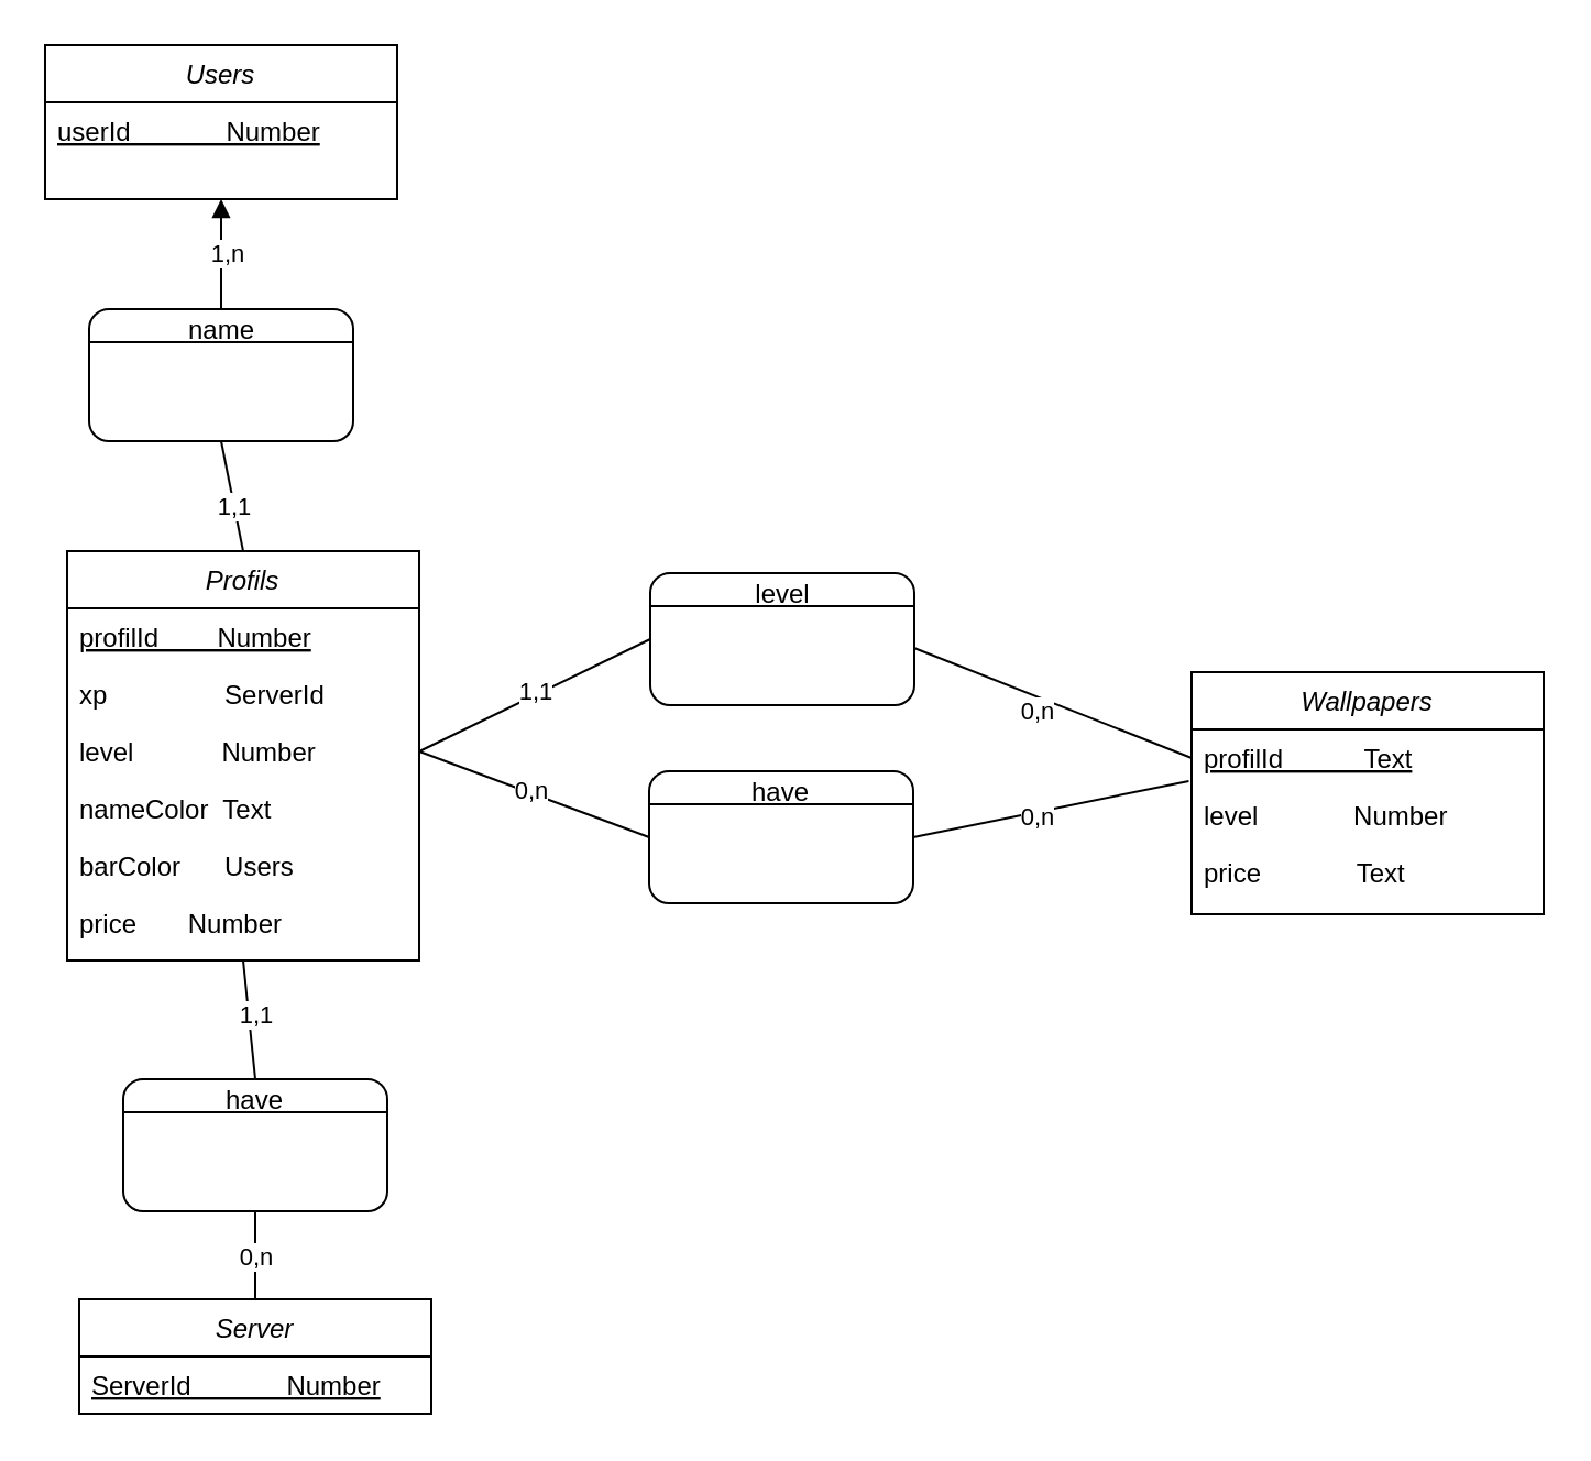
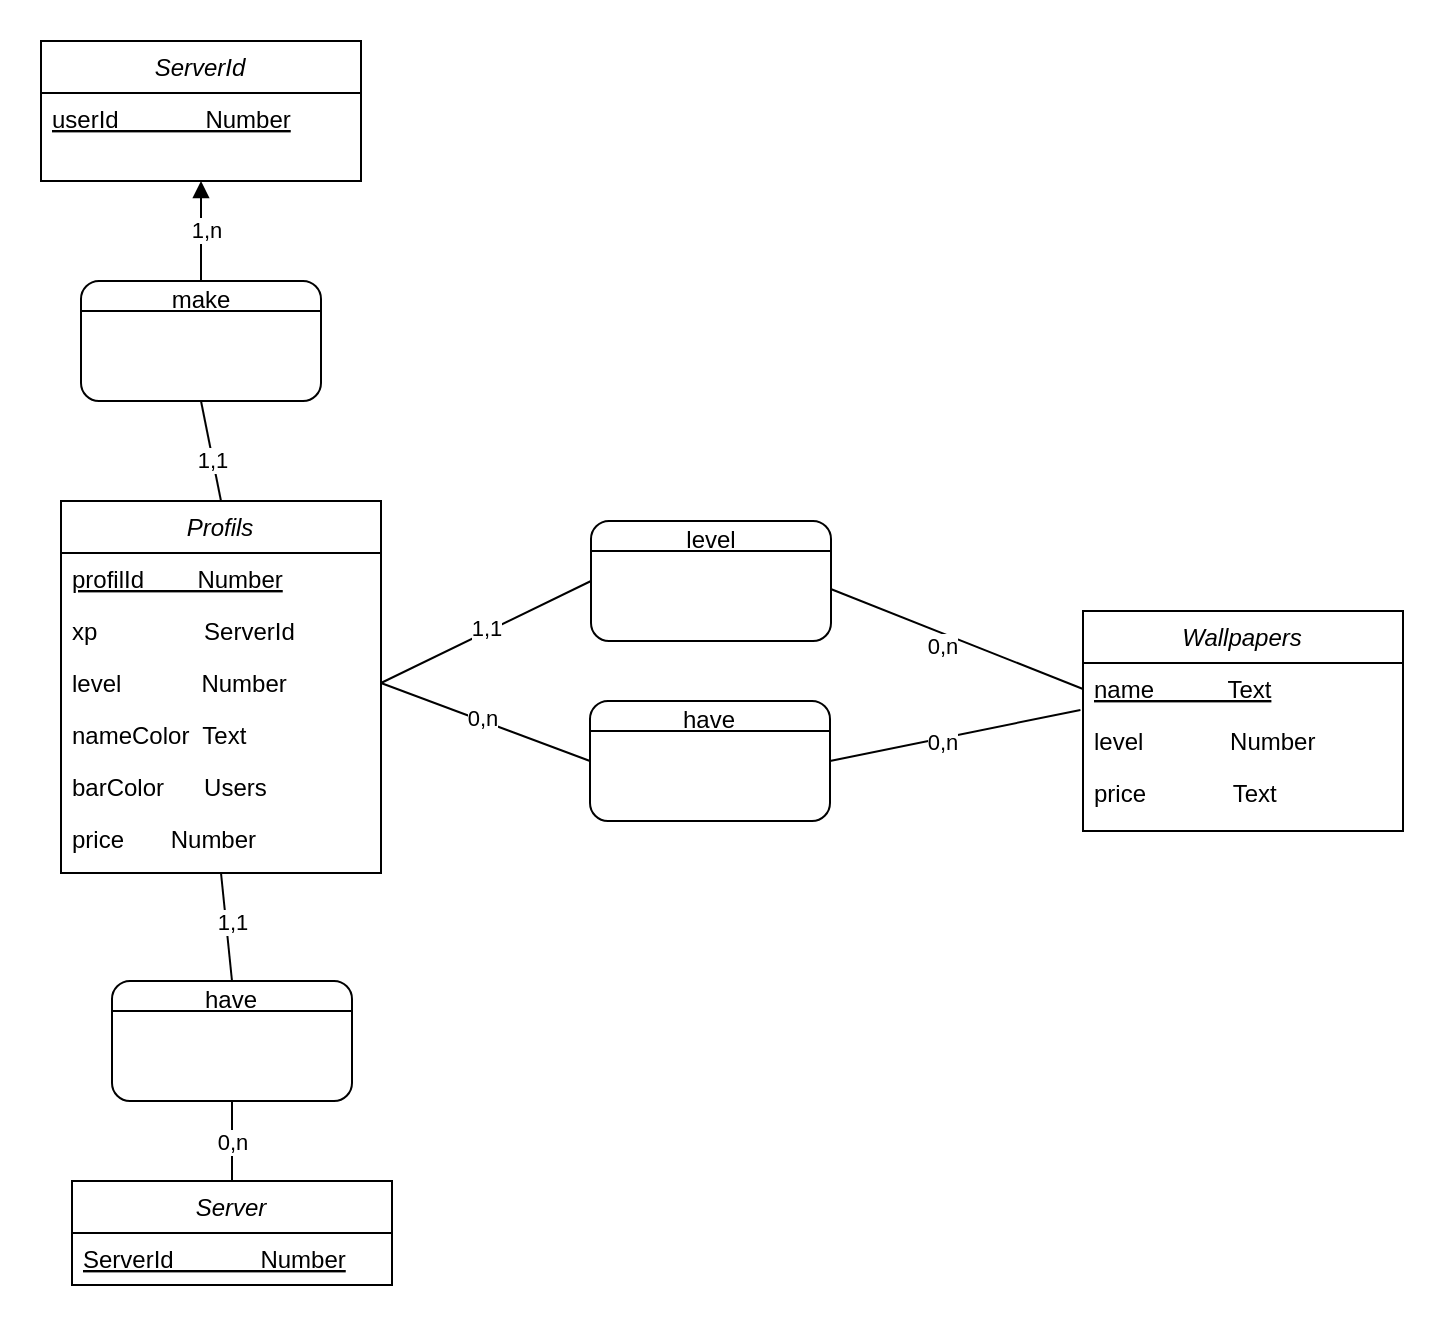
  <mxCell id="0" />
  <mxCell id="1" parent="0" />
- <mxCell id="2" value="Users" style="swimlane;fontStyle=2;align=center;verticalAlign=top;childLayout=stackLayout;horizontal=1;startSize=26;horizontalStack=0;resizeParent=1;resizeLast=0;collapsible=1;marginBottom=0;rounded=0;shadow=0;strokeWidth=1;" parent="1" vertex="1"><mxGeometry x="20" y="20" width="160" height="70" as="geometry"><mxRectangle x="230" y="140" width="160" height="26" as="alternateBounds" /></mxGeometry></mxCell>
+ <mxCell id="2" value="ServerId" style="swimlane;fontStyle=2;align=center;verticalAlign=top;childLayout=stackLayout;horizontal=1;startSize=26;horizontalStack=0;resizeParent=1;resizeLast=0;collapsible=1;marginBottom=0;rounded=0;shadow=0;strokeWidth=1;" parent="1" vertex="1"><mxGeometry x="20" y="20" width="160" height="70" as="geometry"><mxRectangle x="230" y="140" width="160" height="26" as="alternateBounds" /></mxGeometry></mxCell>
  <mxCell id="3" value="userId             Number" style="text;align=left;verticalAlign=top;spacingLeft=4;spacingRight=4;overflow=hidden;rotatable=0;points=[[0,0.5],[1,0.5]];portConstraint=eastwest;fontStyle=4" parent="2" vertex="1"><mxGeometry y="26" width="160" height="26" as="geometry" /></mxCell>
  <mxCell id="4" value="Wallpapers" style="swimlane;fontStyle=2;align=center;verticalAlign=top;childLayout=stackLayout;horizontal=1;startSize=26;horizontalStack=0;resizeParent=1;resizeLast=0;collapsible=1;marginBottom=0;rounded=0;shadow=0;strokeWidth=1;" parent="1" vertex="1"><mxGeometry x="541" y="305" width="160" height="110" as="geometry"><mxRectangle x="230" y="140" width="160" height="26" as="alternateBounds" /></mxGeometry></mxCell>
- <mxCell id="5" value="profilId           Text" style="text;align=left;verticalAlign=top;spacingLeft=4;spacingRight=4;overflow=hidden;rotatable=0;points=[[0,0.5],[1,0.5]];portConstraint=eastwest;fontStyle=4" parent="4" vertex="1"><mxGeometry y="26" width="160" height="26" as="geometry" /></mxCell>
+ <mxCell id="5" value="name           Text" style="text;align=left;verticalAlign=top;spacingLeft=4;spacingRight=4;overflow=hidden;rotatable=0;points=[[0,0.5],[1,0.5]];portConstraint=eastwest;fontStyle=4" parent="4" vertex="1"><mxGeometry y="26" width="160" height="26" as="geometry" /></mxCell>
  <mxCell id="6" value="level             Number" style="text;align=left;verticalAlign=top;spacingLeft=4;spacingRight=4;overflow=hidden;rotatable=0;points=[[0,0.5],[1,0.5]];portConstraint=eastwest;rounded=0;shadow=0;html=0;" parent="4" vertex="1"><mxGeometry y="52" width="160" height="26" as="geometry" /></mxCell>
  <mxCell id="7" value="price             Text" style="text;align=left;verticalAlign=top;spacingLeft=4;spacingRight=4;overflow=hidden;rotatable=0;points=[[0,0.5],[1,0.5]];portConstraint=eastwest;rounded=0;shadow=0;html=0;" parent="4" vertex="1"><mxGeometry y="78" width="160" height="26" as="geometry" /></mxCell>
  <mxCell id="8" value="" style="rounded=1;whiteSpace=wrap;html=1;" parent="1" vertex="1"><mxGeometry x="295" y="260" width="120" height="60" as="geometry" /></mxCell>
  <mxCell id="9" value="" style="endArrow=none;html=1;rounded=0;entryX=1;entryY=0.25;entryDx=0;entryDy=0;exitX=0;exitY=0.25;exitDx=0;exitDy=0;" parent="1" source="8" target="8" edge="1"><mxGeometry width="50" height="50" relative="1" as="geometry"><mxPoint x="301" y="260" as="sourcePoint" /><mxPoint x="351" y="210" as="targetPoint" /></mxGeometry></mxCell>
  <mxCell id="10" value="level" style="text;html=1;strokeColor=none;fillColor=none;align=center;verticalAlign=middle;whiteSpace=wrap;rounded=0;" parent="1" vertex="1"><mxGeometry x="290.5" y="260" width="129" height="20" as="geometry" /></mxCell>
  <mxCell id="11" value="" style="endArrow=none;html=1;rounded=0;entryX=0;entryY=0.5;entryDx=0;entryDy=0;exitX=0.999;exitY=0.567;exitDx=0;exitDy=0;exitPerimeter=0;" parent="1" source="8" target="5" edge="1"><mxGeometry width="50" height="50" relative="1" as="geometry"><mxPoint x="441" y="340" as="sourcePoint" /><mxPoint x="491" y="290" as="targetPoint" /></mxGeometry></mxCell>
  <mxCell id="12" value="0,n" style="edgeLabel;html=1;align=center;verticalAlign=middle;resizable=0;points=[];" parent="11" vertex="1" connectable="0"><mxGeometry x="-0.706" y="1" relative="1" as="geometry"><mxPoint x="37" y="22" as="offset" /></mxGeometry></mxCell>
  <mxCell id="13" value="" style="endArrow=none;html=1;rounded=0;entryX=0;entryY=0.5;entryDx=0;entryDy=0;exitX=1;exitY=0.5;exitDx=0;exitDy=0;" parent="1" source="27" target="8" edge="1"><mxGeometry width="50" height="50" relative="1" as="geometry"><mxPoint x="240" y="160" as="sourcePoint" /><mxPoint x="300" y="30" as="targetPoint" /></mxGeometry></mxCell>
  <mxCell id="14" value="1,1" style="edgeLabel;html=1;align=center;verticalAlign=middle;resizable=0;points=[];" parent="13" vertex="1" connectable="0"><mxGeometry x="0.013" y="2" relative="1" as="geometry"><mxPoint as="offset" /></mxGeometry></mxCell>
  <mxCell id="15" value="Server" style="swimlane;fontStyle=2;align=center;verticalAlign=top;childLayout=stackLayout;horizontal=1;startSize=26;horizontalStack=0;resizeParent=1;resizeLast=0;collapsible=1;marginBottom=0;rounded=0;shadow=0;strokeWidth=1;" parent="1" vertex="1"><mxGeometry x="35.5" y="590" width="160" height="52" as="geometry"><mxRectangle x="230" y="140" width="160" height="26" as="alternateBounds" /></mxGeometry></mxCell>
  <mxCell id="16" value="ServerId             Number" style="text;align=left;verticalAlign=top;spacingLeft=4;spacingRight=4;overflow=hidden;rotatable=0;points=[[0,0.5],[1,0.5]];portConstraint=eastwest;fontStyle=4" parent="15" vertex="1"><mxGeometry y="26" width="160" height="26" as="geometry" /></mxCell>
  <mxCell id="17" value="" style="rounded=1;whiteSpace=wrap;html=1;" parent="1" vertex="1"><mxGeometry x="294.5" y="350" width="120" height="60" as="geometry" /></mxCell>
  <mxCell id="18" value="" style="endArrow=none;html=1;rounded=0;entryX=1;entryY=0.25;entryDx=0;entryDy=0;exitX=0;exitY=0.25;exitDx=0;exitDy=0;" parent="1" source="17" target="17" edge="1"><mxGeometry width="50" height="50" relative="1" as="geometry"><mxPoint x="300.5" y="350" as="sourcePoint" /><mxPoint x="350.5" y="300" as="targetPoint" /></mxGeometry></mxCell>
  <mxCell id="19" value="have" style="text;html=1;strokeColor=none;fillColor=none;align=center;verticalAlign=middle;whiteSpace=wrap;rounded=0;" parent="1" vertex="1"><mxGeometry x="290" y="350" width="129" height="20" as="geometry" /></mxCell>
  <mxCell id="20" value="" style="endArrow=none;html=1;rounded=0;entryX=-0.008;entryY=-0.097;entryDx=0;entryDy=0;exitX=1;exitY=0.5;exitDx=0;exitDy=0;entryPerimeter=0;" parent="1" source="17" target="6" edge="1"><mxGeometry width="50" height="50" relative="1" as="geometry"><mxPoint x="281" y="490" as="sourcePoint" /><mxPoint x="331" y="440" as="targetPoint" /></mxGeometry></mxCell>
  <mxCell id="21" value="0,n" style="edgeLabel;html=1;align=center;verticalAlign=middle;resizable=0;points=[];" parent="20" vertex="1" connectable="0"><mxGeometry x="-0.406" y="-1" relative="1" as="geometry"><mxPoint x="19" y="-3" as="offset" /></mxGeometry></mxCell>
  <mxCell id="22" value="" style="endArrow=none;html=1;rounded=0;entryX=0;entryY=0.5;entryDx=0;entryDy=0;exitX=1;exitY=0.5;exitDx=0;exitDy=0;" parent="1" source="27" target="17" edge="1"><mxGeometry width="50" height="50" relative="1" as="geometry"><mxPoint x="230" y="207" as="sourcePoint" /><mxPoint x="290" y="80" as="targetPoint" /></mxGeometry></mxCell>
  <mxCell id="23" value="0,n" style="edgeLabel;html=1;align=center;verticalAlign=middle;resizable=0;points=[];" parent="22" vertex="1" connectable="0"><mxGeometry x="-0.025" y="1" relative="1" as="geometry"><mxPoint as="offset" /></mxGeometry></mxCell>
  <mxCell id="24" value="Profils" style="swimlane;fontStyle=2;align=center;verticalAlign=top;childLayout=stackLayout;horizontal=1;startSize=26;horizontalStack=0;resizeParent=1;resizeLast=0;collapsible=1;marginBottom=0;rounded=0;shadow=0;strokeWidth=1;" parent="1" vertex="1"><mxGeometry x="30" y="250" width="160" height="186" as="geometry"><mxRectangle x="230" y="140" width="160" height="26" as="alternateBounds" /></mxGeometry></mxCell>
  <mxCell id="25" value="profilId        Number" style="text;align=left;verticalAlign=top;spacingLeft=4;spacingRight=4;overflow=hidden;rotatable=0;points=[[0,0.5],[1,0.5]];portConstraint=eastwest;rounded=0;shadow=0;html=0;fontStyle=4" vertex="1" parent="24"><mxGeometry y="26" width="160" height="26" as="geometry" /></mxCell>
  <mxCell id="26" value="xp                ServerId" style="text;align=left;verticalAlign=top;spacingLeft=4;spacingRight=4;overflow=hidden;rotatable=0;points=[[0,0.5],[1,0.5]];portConstraint=eastwest;rounded=0;shadow=0;html=0;" parent="24" vertex="1"><mxGeometry y="52" width="160" height="26" as="geometry" /></mxCell>
  <mxCell id="27" value="level            Number" style="text;align=left;verticalAlign=top;spacingLeft=4;spacingRight=4;overflow=hidden;rotatable=0;points=[[0,0.5],[1,0.5]];portConstraint=eastwest;rounded=0;shadow=0;html=0;" parent="24" vertex="1"><mxGeometry y="78" width="160" height="26" as="geometry" /></mxCell>
  <mxCell id="28" value="nameColor  Text" style="text;align=left;verticalAlign=top;spacingLeft=4;spacingRight=4;overflow=hidden;rotatable=0;points=[[0,0.5],[1,0.5]];portConstraint=eastwest;rounded=0;shadow=0;html=0;" parent="24" vertex="1"><mxGeometry y="104" width="160" height="26" as="geometry" /></mxCell>
  <mxCell id="29" value="barColor      Users" style="text;align=left;verticalAlign=top;spacingLeft=4;spacingRight=4;overflow=hidden;rotatable=0;points=[[0,0.5],[1,0.5]];portConstraint=eastwest;rounded=0;shadow=0;html=0;" parent="24" vertex="1"><mxGeometry y="130" width="160" height="26" as="geometry" /></mxCell>
  <mxCell id="30" value="price       Number" style="text;align=left;verticalAlign=top;spacingLeft=4;spacingRight=4;overflow=hidden;rotatable=0;points=[[0,0.5],[1,0.5]];portConstraint=eastwest;rounded=0;shadow=0;html=0;" parent="24" vertex="1"><mxGeometry y="156" width="160" height="26" as="geometry" /></mxCell>
  <mxCell id="31" value="" style="rounded=1;whiteSpace=wrap;html=1;" parent="1" vertex="1"><mxGeometry x="55.5" y="490" width="120" height="60" as="geometry" /></mxCell>
  <mxCell id="32" value="" style="endArrow=none;html=1;rounded=0;entryX=1;entryY=0.25;entryDx=0;entryDy=0;exitX=0;exitY=0.25;exitDx=0;exitDy=0;" parent="1" source="31" target="31" edge="1"><mxGeometry width="50" height="50" relative="1" as="geometry"><mxPoint x="61.5" y="490" as="sourcePoint" /><mxPoint x="111.5" y="440" as="targetPoint" /></mxGeometry></mxCell>
  <mxCell id="33" value="have" style="text;html=1;strokeColor=none;fillColor=none;align=center;verticalAlign=middle;whiteSpace=wrap;rounded=0;" parent="1" vertex="1"><mxGeometry x="51" y="490" width="129" height="20" as="geometry" /></mxCell>
  <mxCell id="34" value="" style="rounded=1;whiteSpace=wrap;html=1;" parent="1" vertex="1"><mxGeometry x="40" y="140" width="120" height="60" as="geometry" /></mxCell>
  <mxCell id="35" value="" style="endArrow=none;html=1;rounded=0;entryX=1;entryY=0.25;entryDx=0;entryDy=0;exitX=0;exitY=0.25;exitDx=0;exitDy=0;" parent="1" source="34" target="34" edge="1"><mxGeometry width="50" height="50" relative="1" as="geometry"><mxPoint x="46" y="140" as="sourcePoint" /><mxPoint x="96" y="90" as="targetPoint" /></mxGeometry></mxCell>
- <mxCell id="36" value="name" style="text;html=1;strokeColor=none;fillColor=none;align=center;verticalAlign=middle;whiteSpace=wrap;rounded=0;" parent="1" vertex="1"><mxGeometry x="35.5" y="140" width="129" height="20" as="geometry" /></mxCell>
+ <mxCell id="36" value="make" style="text;html=1;strokeColor=none;fillColor=none;align=center;verticalAlign=middle;whiteSpace=wrap;rounded=0;" parent="1" vertex="1"><mxGeometry x="35.5" y="140" width="129" height="20" as="geometry" /></mxCell>
  <mxCell id="37" value="" style="endArrow=block;html=1;rounded=0;entryX=0.5;entryY=1;entryDx=0;entryDy=0;exitX=0.5;exitY=0;exitDx=0;exitDy=0;" parent="1" source="36" target="2" edge="1"><mxGeometry width="50" height="50" relative="1" as="geometry"><mxPoint x="190" y="150" as="sourcePoint" /><mxPoint x="240" y="100" as="targetPoint" /></mxGeometry></mxCell>
  <mxCell id="38" value="1,n" style="edgeLabel;html=1;align=center;verticalAlign=middle;resizable=0;points=[];" parent="37" vertex="1" connectable="0"><mxGeometry x="0.02" y="-2" relative="1" as="geometry"><mxPoint as="offset" /></mxGeometry></mxCell>
  <mxCell id="39" value="" style="endArrow=none;html=1;rounded=0;entryX=0.5;entryY=1;entryDx=0;entryDy=0;exitX=0.5;exitY=0;exitDx=0;exitDy=0;" parent="1" source="24" target="34" edge="1"><mxGeometry width="50" height="50" relative="1" as="geometry"><mxPoint x="330" y="370" as="sourcePoint" /><mxPoint x="380" y="320" as="targetPoint" /></mxGeometry></mxCell>
  <mxCell id="40" value="1,1" style="edgeLabel;html=1;align=center;verticalAlign=middle;resizable=0;points=[];" parent="39" vertex="1" connectable="0"><mxGeometry x="-0.177" relative="1" as="geometry"><mxPoint as="offset" /></mxGeometry></mxCell>
  <mxCell id="41" value="" style="endArrow=none;html=1;rounded=0;entryX=0.5;entryY=0;entryDx=0;entryDy=0;exitX=0.5;exitY=1;exitDx=0;exitDy=0;" parent="1" source="24" target="33" edge="1"><mxGeometry width="50" height="50" relative="1" as="geometry"><mxPoint x="120" y="440" as="sourcePoint" /><mxPoint x="380" y="320" as="targetPoint" /></mxGeometry></mxCell>
  <mxCell id="42" value="1,1" style="edgeLabel;html=1;align=center;verticalAlign=middle;resizable=0;points=[];" parent="41" vertex="1" connectable="0"><mxGeometry x="-0.287" y="-1" relative="1" as="geometry"><mxPoint x="5" y="5" as="offset" /></mxGeometry></mxCell>
  <mxCell id="43" value="" style="endArrow=none;html=1;rounded=0;exitX=0.5;exitY=1;exitDx=0;exitDy=0;entryX=0.5;entryY=0;entryDx=0;entryDy=0;" parent="1" source="31" target="15" edge="1"><mxGeometry width="50" height="50" relative="1" as="geometry"><mxPoint x="330" y="370" as="sourcePoint" /><mxPoint x="380" y="320" as="targetPoint" /></mxGeometry></mxCell>
  <mxCell id="44" value="0,n" style="edgeLabel;html=1;align=center;verticalAlign=middle;resizable=0;points=[];" parent="43" vertex="1" connectable="0"><mxGeometry x="0.017" relative="1" as="geometry"><mxPoint as="offset" /></mxGeometry></mxCell>
